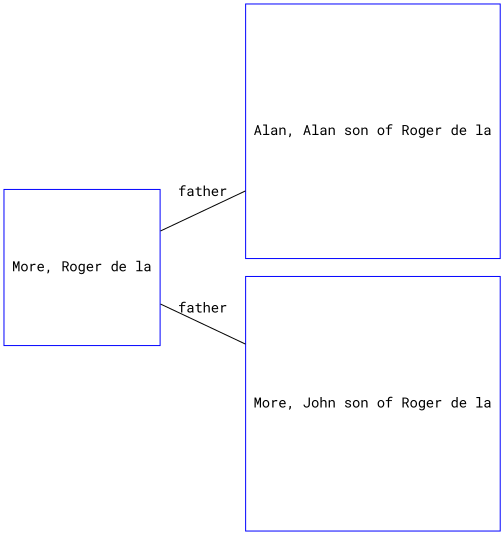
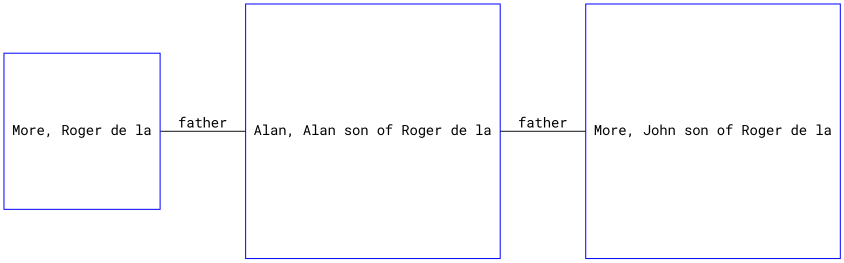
  digraph {
    fontname="Roboto Mono"
    rankdir=LR
    node [color=blue fontname="Roboto Mono" regular=1 shape=box]
    edge [arrowsize=0.0 dir=none fontname="Roboto Mono"]
    n1 [label="More, Roger de la"]
    n2 [label="Alan, Alan son of Roger de la"]
    n3 [label="More, John son of Roger de la"]
    n1 -> n2 [label=father]
-   n1 -> n3 [label=father]
+   n2 -> n3 [label=father]
  }
